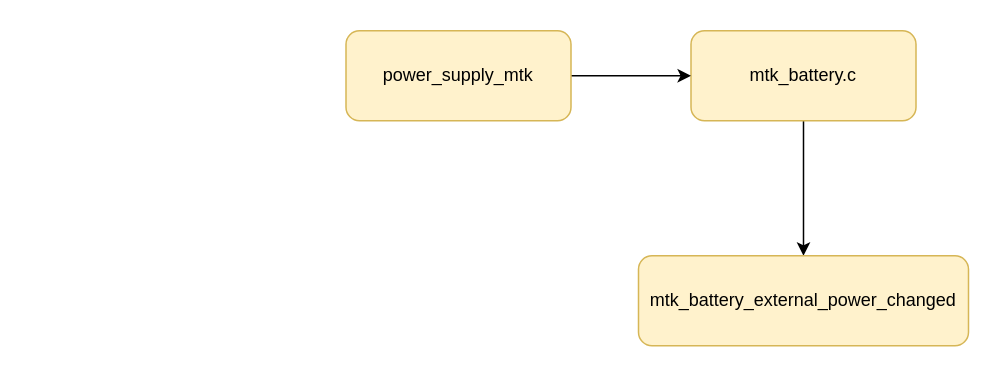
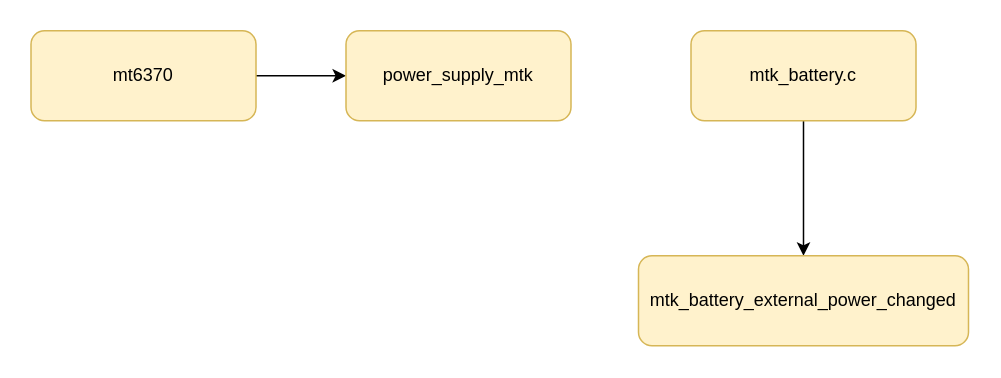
  <mxCell id="0" />
  <mxCell id="1" parent="0" />
+ <mxCell id="2" style="edgeStyle=orthogonalEdgeStyle;rounded=0;orthogonalLoop=1;jettySize=auto;html=1;exitX=1;exitY=0.5;exitDx=0;exitDy=0;entryX=0;entryY=0.5;entryDx=0;entryDy=0;" edge="1" parent="1" source="3" target="8"><mxGeometry relative="1" as="geometry" /></mxCell>
+ <mxCell id="3" value="mt6370" style="rounded=1;whiteSpace=wrap;html=1;fillColor=#fff2cc;strokeColor=#d6b656;" vertex="1" parent="1"><mxGeometry x="20" y="20" width="150" height="60" as="geometry" /></mxCell>
  <mxCell id="4" style="edgeStyle=orthogonalEdgeStyle;rounded=0;orthogonalLoop=1;jettySize=auto;html=1;exitX=0.5;exitY=1;exitDx=0;exitDy=0;entryX=0.5;entryY=0;entryDx=0;entryDy=0;" edge="1" parent="1" source="5" target="6"><mxGeometry relative="1" as="geometry" /></mxCell>
  <mxCell id="5" value="mtk_battery.c" style="rounded=1;whiteSpace=wrap;html=1;fillColor=#fff2cc;strokeColor=#d6b656;" vertex="1" parent="1"><mxGeometry x="460" y="20" width="150" height="60" as="geometry" /></mxCell>
  <mxCell id="6" value="mtk_battery_external_power_changed" style="rounded=1;whiteSpace=wrap;html=1;fillColor=#fff2cc;strokeColor=#d6b656;" vertex="1" parent="1"><mxGeometry x="425" y="170" width="220" height="60" as="geometry" /></mxCell>
- <mxCell id="7" style="edgeStyle=orthogonalEdgeStyle;rounded=0;orthogonalLoop=1;jettySize=auto;html=1;exitX=1;exitY=0.5;exitDx=0;exitDy=0;entryX=0;entryY=0.5;entryDx=0;entryDy=0;" edge="1" parent="1" source="8" target="5"><mxGeometry relative="1" as="geometry" /></mxCell>
  <mxCell id="8" value="power_supply_mtk" style="rounded=1;whiteSpace=wrap;html=1;fillColor=#fff2cc;strokeColor=#d6b656;" vertex="1" parent="1"><mxGeometry x="230" y="20" width="150" height="60" as="geometry" /></mxCell>
